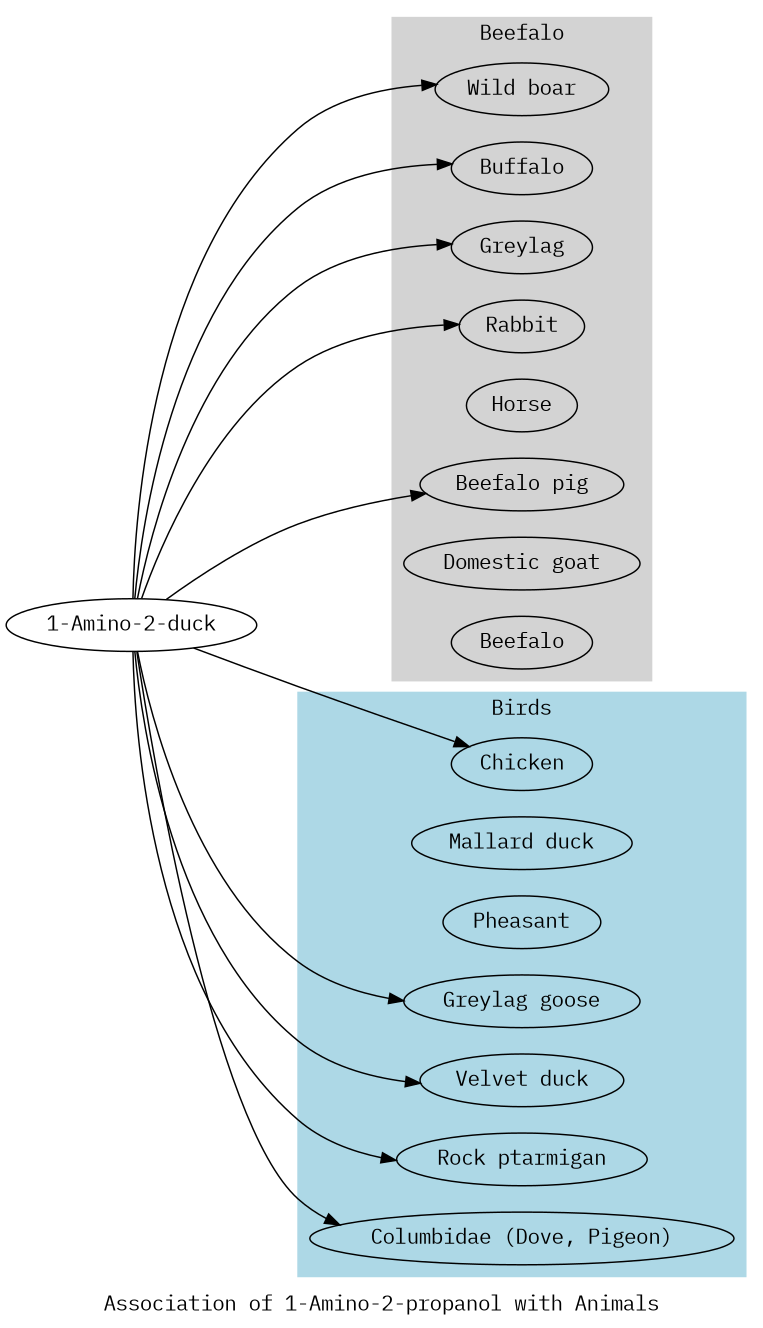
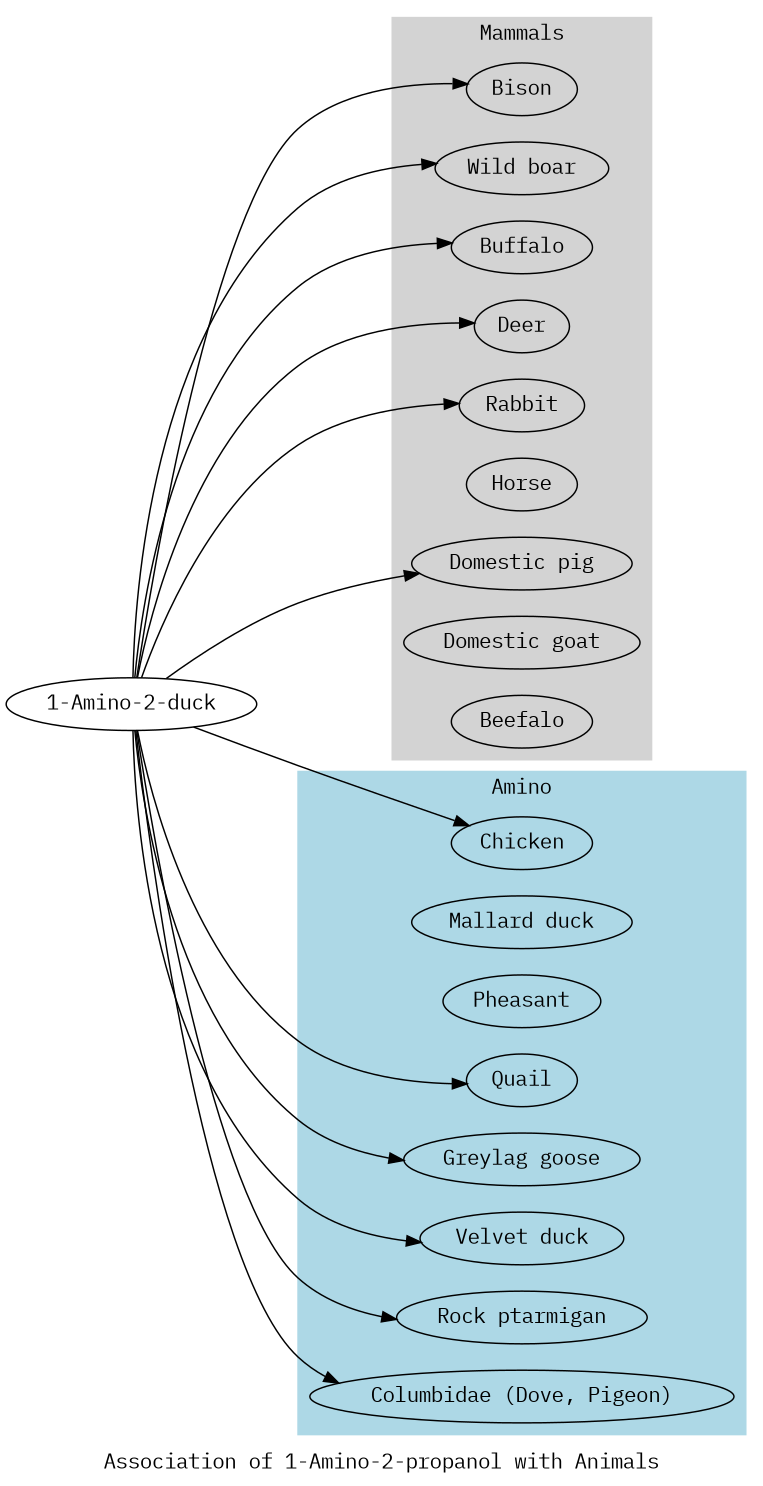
  digraph {
    fontname="IBM Plex Mono"
    label="Association of 1-Amino-2-propanol with Animals"
    rankdir=LR
    node [fontname="IBM Plex Mono"]
    edge [fontname="IBM Plex Mono"]
+   Bison
    "Wild boar"
    Buffalo
-   Deer [label=Greylag]
+   Deer
    Rabbit
    Horse
-   "Domestic pig" [label="Beefalo pig"]
+   "Domestic pig"
    "Domestic goat"
    Beefalo
    Chicken
    "Mallard duck"
    Pheasant
+   Quail
    "Greylag goose"
    "Velvet duck"
    "Rock ptarmigan"
    "Columbidae (Dove, Pigeon)"
    n18 [label="1-Amino-2-duck"]
    subgraph cluster_1 {
      color=lightgrey
-     label=Beefalo
+     label=Mammals
      style=filled
+     Bison
      "Wild boar"
      Buffalo
      Deer
      Rabbit
      Horse
      "Domestic pig"
      "Domestic goat"
      Beefalo
    }
    subgraph cluster_2 {
      color=lightblue
-     label=Birds
+     label=Amino
      style=filled
      Chicken
      "Mallard duck"
      Pheasant
+     Quail
      "Greylag goose"
      "Velvet duck"
      "Rock ptarmigan"
      "Columbidae (Dove, Pigeon)"
    }
+   n18 -> Bison
    n18 -> "Wild boar"
    n18 -> Buffalo
    n18 -> Deer
    n18 -> Rabbit
    n18 -> "Domestic pig"
    n18 -> Chicken
+   n18 -> Quail
    n18 -> "Greylag goose"
    n18 -> "Velvet duck"
    n18 -> "Rock ptarmigan"
    n18 -> "Columbidae (Dove, Pigeon)"
  }
